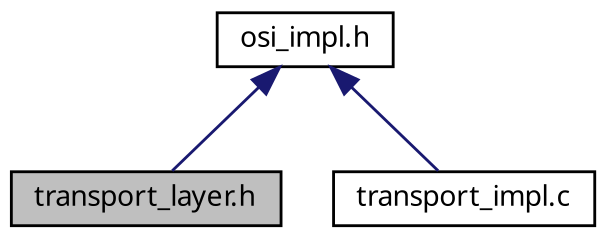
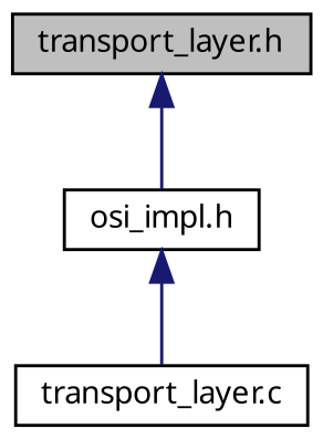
  digraph {
    fontname="Noto Sans"
    node [color=black fillcolor=white fontname="Noto Sans" fontsize=10 shape=record style=filled]
    edge [color=midnightblue dir=back fontname="Noto Sans" fontsize=10 labelfontname=Helvetica labelfontsize=10 style=solid]
    n1 [fillcolor=grey75 fontcolor=black height=0.2 label="transport_layer.h" width=0.4]
    n2 [height=0.2 label="osi_impl.h" width=0.4]
-   n3 [height=0.2 label="transport_impl.c" width=0.4]
-   n2 -> n1
+   n3 [height=0.2 label="transport_layer.c" width=0.4]
+   n1 -> n2
    n2 -> n3
  }
